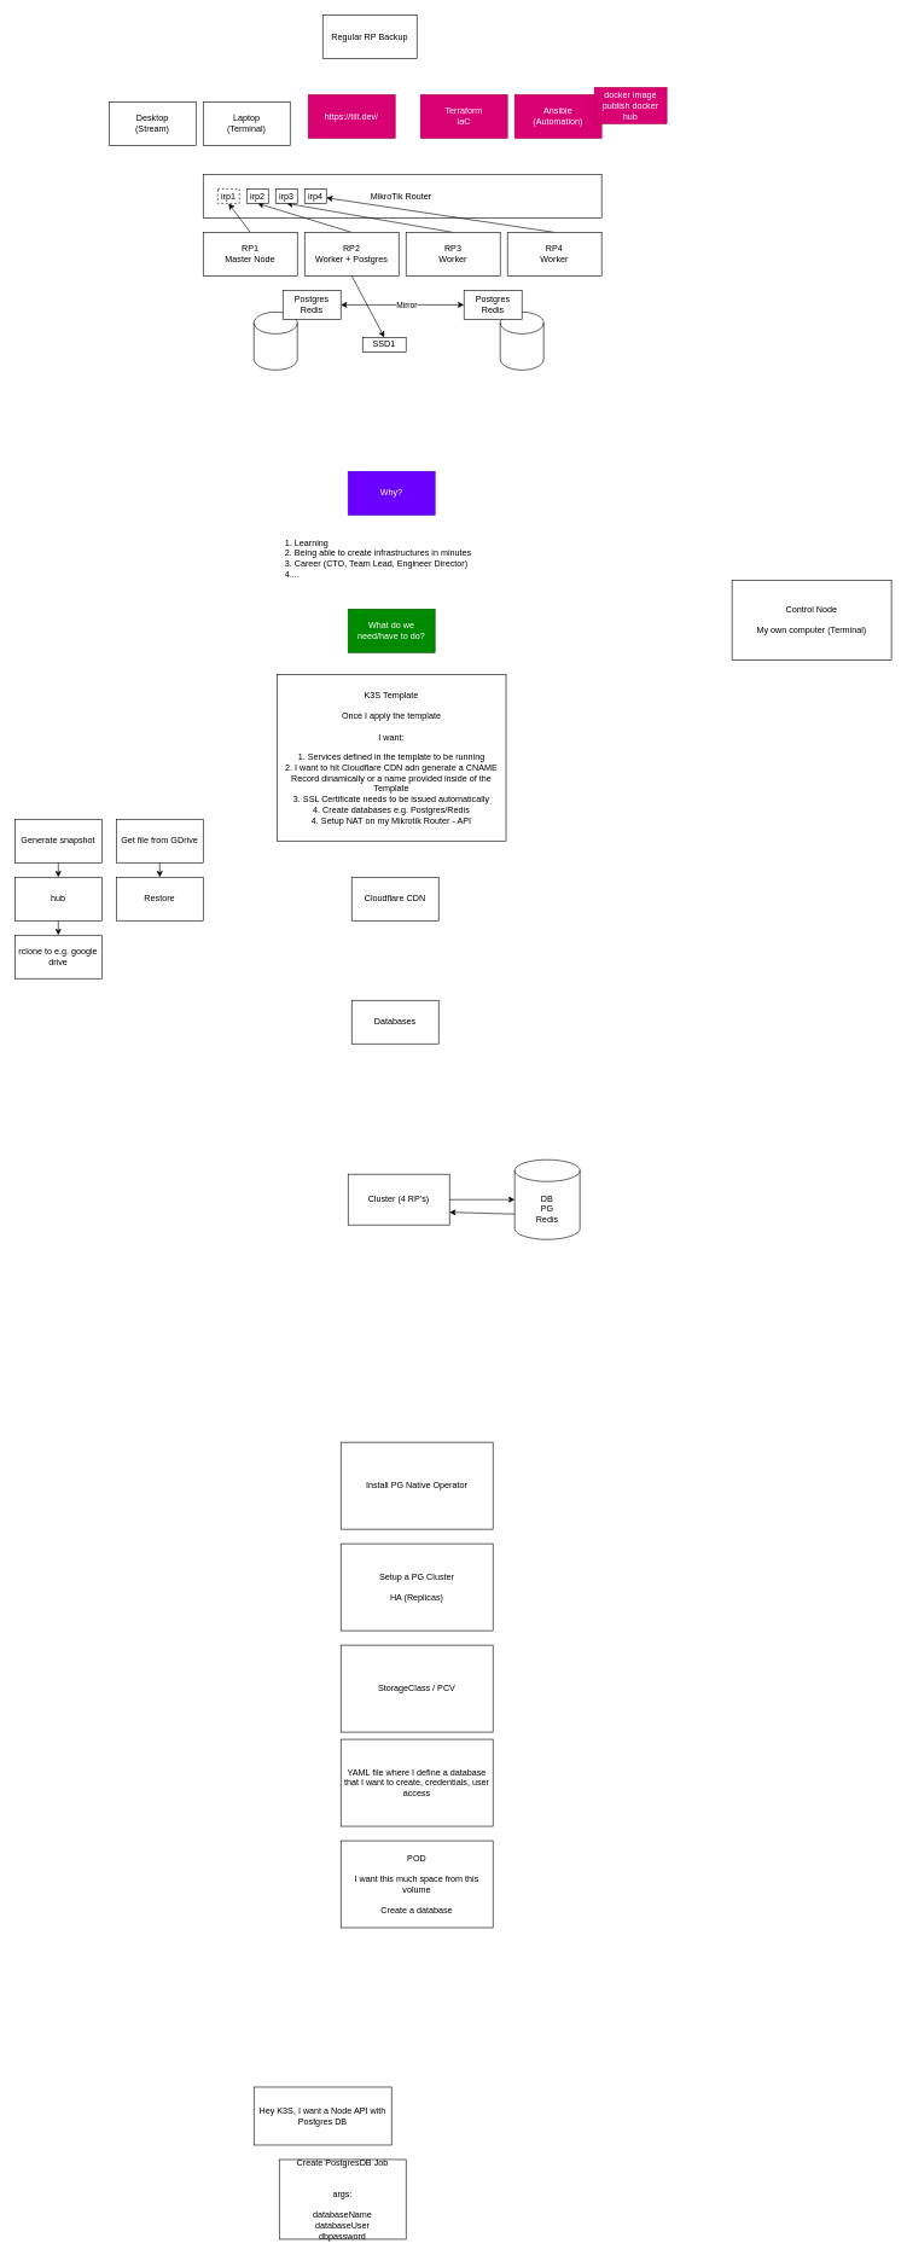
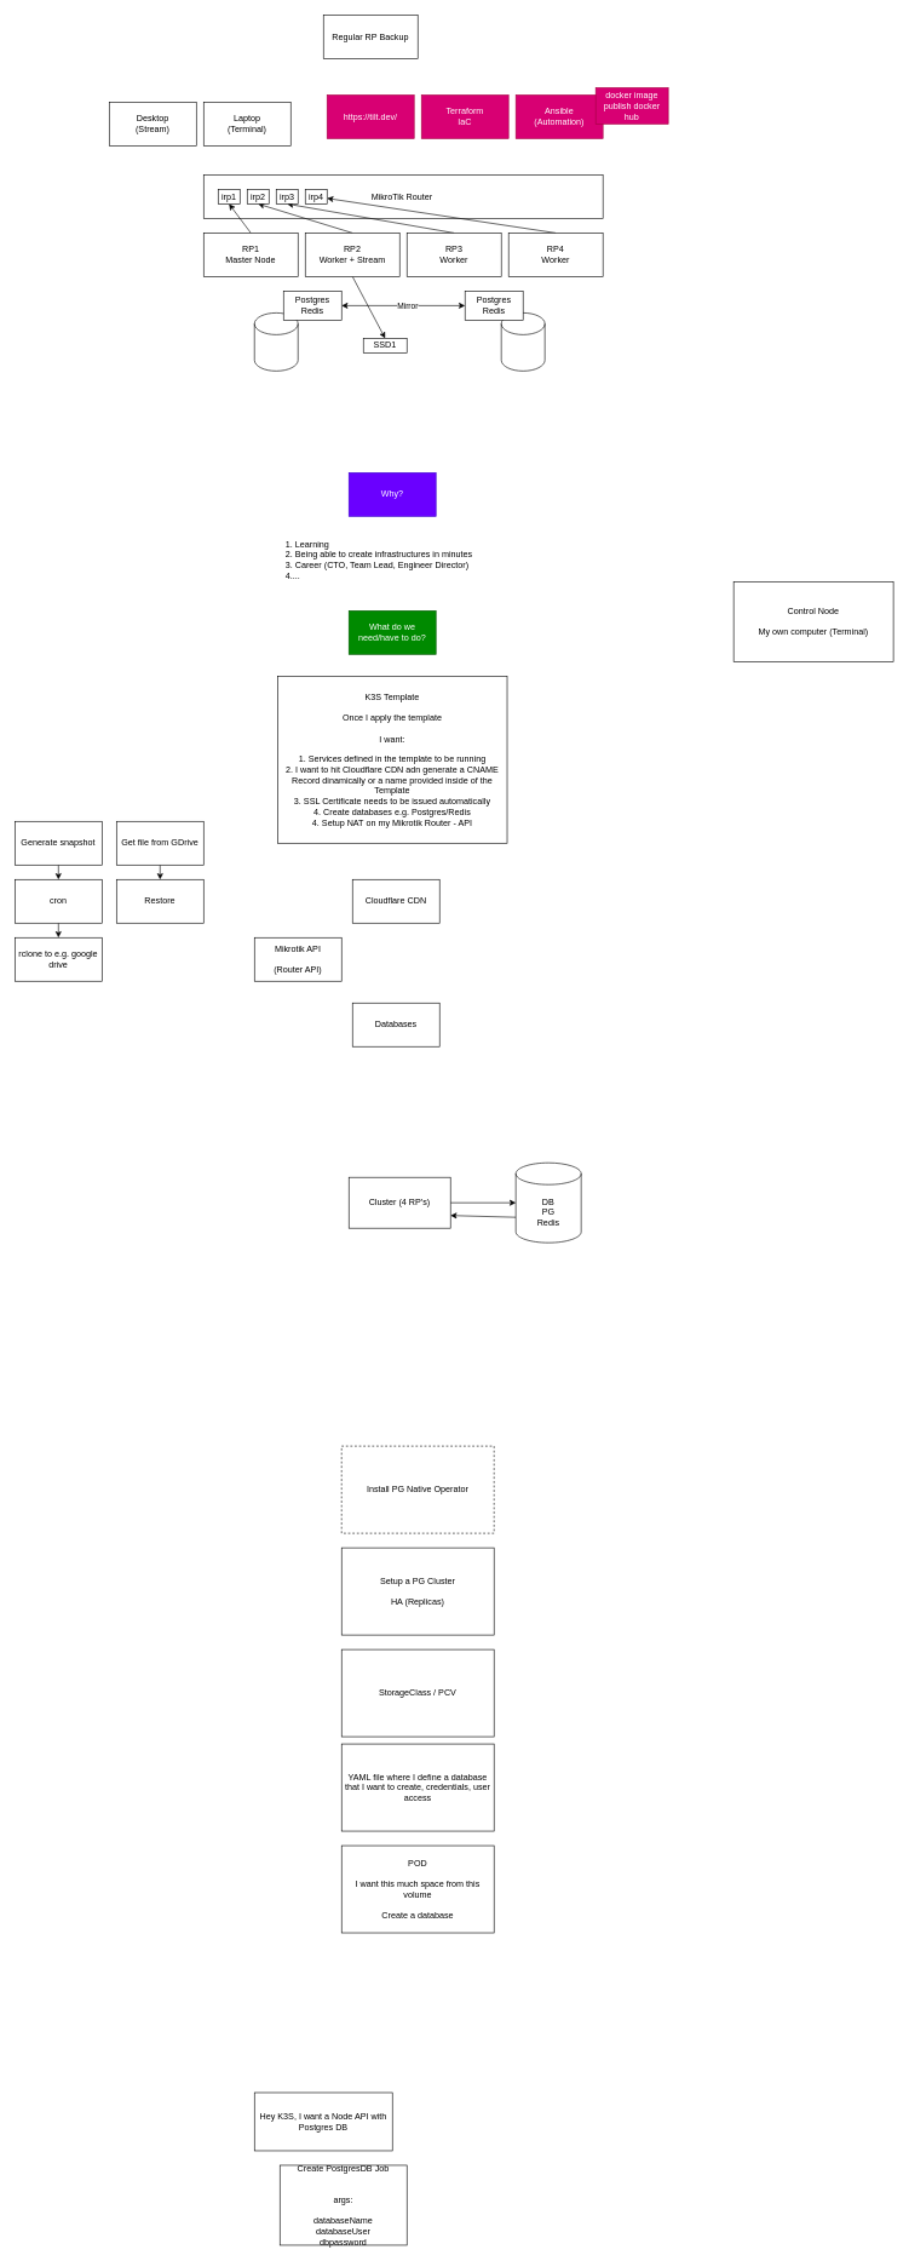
  <mxCell id="0" />
  <mxCell id="1" parent="0" />
  <mxCell id="2" value="MikroTik Router&amp;nbsp;" style="rounded=0;whiteSpace=wrap;html=1;" parent="1" vertex="1"><mxGeometry x="280" y="240" width="550" height="60" as="geometry" /></mxCell>
  <mxCell id="3" style="edgeStyle=none;html=1;exitX=0.5;exitY=0;exitDx=0;exitDy=0;entryX=0.5;entryY=1;entryDx=0;entryDy=0;" parent="1" source="4" target="12" edge="1"><mxGeometry relative="1" as="geometry" /></mxCell>
  <mxCell id="4" value="RP1&lt;br&gt;Master Node" style="rounded=0;whiteSpace=wrap;html=1;" parent="1" vertex="1"><mxGeometry x="280" y="320" width="130" height="60" as="geometry" /></mxCell>
  <mxCell id="5" style="edgeStyle=none;html=1;exitX=0.5;exitY=0;exitDx=0;exitDy=0;entryX=0.5;entryY=1;entryDx=0;entryDy=0;" parent="1" source="7" target="13" edge="1"><mxGeometry relative="1" as="geometry" /></mxCell>
  <mxCell id="6" style="edgeStyle=none;html=1;exitX=0.5;exitY=1;exitDx=0;exitDy=0;entryX=0.5;entryY=0;entryDx=0;entryDy=0;" parent="1" source="7" target="36" edge="1"><mxGeometry relative="1" as="geometry" /></mxCell>
- <mxCell id="7" value="RP2&lt;br&gt;Worker + Postgres" style="rounded=0;whiteSpace=wrap;html=1;" parent="1" vertex="1"><mxGeometry x="420" y="320" width="130" height="60" as="geometry" /></mxCell>
+ <mxCell id="7" value="RP2&lt;br&gt;Worker + Stream" style="rounded=0;whiteSpace=wrap;html=1;" parent="1" vertex="1"><mxGeometry x="420" y="320" width="130" height="60" as="geometry" /></mxCell>
  <mxCell id="8" style="edgeStyle=none;html=1;exitX=0.5;exitY=0;exitDx=0;exitDy=0;entryX=0.5;entryY=1;entryDx=0;entryDy=0;" parent="1" source="9" target="14" edge="1"><mxGeometry relative="1" as="geometry" /></mxCell>
  <mxCell id="9" value="RP3&lt;br&gt;Worker" style="rounded=0;whiteSpace=wrap;html=1;" parent="1" vertex="1"><mxGeometry x="560" y="320" width="130" height="60" as="geometry" /></mxCell>
  <mxCell id="10" style="edgeStyle=none;html=1;exitX=0.5;exitY=0;exitDx=0;exitDy=0;" parent="1" source="11" target="15" edge="1"><mxGeometry relative="1" as="geometry" /></mxCell>
  <mxCell id="11" value="RP4&lt;br&gt;Worker" style="rounded=0;whiteSpace=wrap;html=1;" parent="1" vertex="1"><mxGeometry x="700" y="320" width="130" height="60" as="geometry" /></mxCell>
- <mxCell id="12" value="irp1" style="rounded=0;whiteSpace=wrap;html=1;dashed=1;" parent="1" vertex="1"><mxGeometry x="300" y="260" width="30" height="20" as="geometry" /></mxCell>
+ <mxCell id="12" value="irp1" style="rounded=0;whiteSpace=wrap;html=1;" parent="1" vertex="1"><mxGeometry x="300" y="260" width="30" height="20" as="geometry" /></mxCell>
  <mxCell id="13" value="irp2" style="rounded=0;whiteSpace=wrap;html=1;" parent="1" vertex="1"><mxGeometry x="340" y="260" width="30" height="20" as="geometry" /></mxCell>
  <mxCell id="14" value="irp3" style="rounded=0;whiteSpace=wrap;html=1;" parent="1" vertex="1"><mxGeometry x="380" y="260" width="30" height="20" as="geometry" /></mxCell>
  <mxCell id="15" value="irp4" style="rounded=0;whiteSpace=wrap;html=1;" parent="1" vertex="1"><mxGeometry x="420" y="260" width="30" height="20" as="geometry" /></mxCell>
  <mxCell id="16" value="" style="shape=cylinder3;whiteSpace=wrap;html=1;boundedLbl=1;backgroundOutline=1;size=15;" parent="1" vertex="1"><mxGeometry x="350" y="430" width="60" height="80" as="geometry" /></mxCell>
  <mxCell id="17" value="" style="shape=cylinder3;whiteSpace=wrap;html=1;boundedLbl=1;backgroundOutline=1;size=15;" parent="1" vertex="1"><mxGeometry x="690" y="430" width="60" height="80" as="geometry" /></mxCell>
  <mxCell id="18" style="edgeStyle=none;html=1;entryX=0;entryY=0.5;entryDx=0;entryDy=0;startArrow=classic;startFill=1;endArrow=classic;endFill=1;" parent="1" source="20" target="21" edge="1"><mxGeometry relative="1" as="geometry" /></mxCell>
  <mxCell id="19" value="Mirror" style="edgeLabel;html=1;align=center;verticalAlign=middle;resizable=0;points=[];" parent="18" vertex="1" connectable="0"><mxGeometry x="0.357" y="-1" relative="1" as="geometry"><mxPoint x="-25" y="-1" as="offset" /></mxGeometry></mxCell>
  <mxCell id="20" value="Postgres&lt;br&gt;Redis" style="rounded=0;whiteSpace=wrap;html=1;" parent="1" vertex="1"><mxGeometry x="390" y="400" width="80" height="40" as="geometry" /></mxCell>
  <mxCell id="21" value="Postgres&lt;br&gt;Redis" style="rounded=0;whiteSpace=wrap;html=1;" parent="1" vertex="1"><mxGeometry x="640" y="400" width="80" height="40" as="geometry" /></mxCell>
  <mxCell id="22" value="Ansible&lt;br&gt;(Automation)" style="rounded=0;whiteSpace=wrap;html=1;fillColor=#d80073;fontColor=#ffffff;strokeColor=#A50040;" parent="1" vertex="1"><mxGeometry x="710" y="130" width="120" height="60" as="geometry" /></mxCell>
  <mxCell id="23" value="Desktop&lt;br&gt;(Stream)" style="rounded=0;whiteSpace=wrap;html=1;" parent="1" vertex="1"><mxGeometry x="150" y="140" width="120" height="60" as="geometry" /></mxCell>
  <mxCell id="24" value="Laptop&lt;br&gt;(Terminal)" style="rounded=0;whiteSpace=wrap;html=1;" parent="1" vertex="1"><mxGeometry x="280" y="140" width="120" height="60" as="geometry" /></mxCell>
  <mxCell id="25" value="Why?" style="rounded=0;whiteSpace=wrap;html=1;fillColor=#6a00ff;fontColor=#ffffff;strokeColor=#3700CC;" parent="1" vertex="1"><mxGeometry x="480" y="650" width="120" height="60" as="geometry" /></mxCell>
  <mxCell id="26" value="1. Learning&lt;br&gt;2. Being able to create infrastructures in minutes&lt;br&gt;3. Career (CTO, Team Lead, Engineer Director)&lt;br&gt;4...." style="text;html=1;strokeColor=none;fillColor=none;align=left;verticalAlign=middle;whiteSpace=wrap;rounded=0;" parent="1" vertex="1"><mxGeometry x="391.25" y="730" width="308.75" height="80" as="geometry" /></mxCell>
  <mxCell id="27" value="What do we need/have to do?" style="rounded=0;whiteSpace=wrap;html=1;fillColor=#008a00;fontColor=#ffffff;strokeColor=#005700;" parent="1" vertex="1"><mxGeometry x="480" y="840" width="120" height="60" as="geometry" /></mxCell>
  <mxCell id="28" value="K3S Template&lt;br&gt;&lt;br&gt;Once I apply the template&lt;br&gt;&lt;br&gt;I want:&lt;br&gt;&lt;br&gt;1. Services defined in the template to be running&lt;br&gt;2. I want to hit Cloudflare CDN adn generate a CNAME Record dinamically or a name provided inside of the Template&lt;br&gt;3. SSL Certificate needs to be issued automatically&lt;br&gt;4. Create databases e.g. Postgres/Redis&lt;br&gt;4. Setup NAT on my Mikrotik Router - API" style="rounded=0;whiteSpace=wrap;html=1;" parent="1" vertex="1"><mxGeometry x="381.96" y="930" width="316.09" height="230" as="geometry" /></mxCell>
  <mxCell id="29" value="Cloudflare CDN" style="rounded=0;whiteSpace=wrap;html=1;" parent="1" vertex="1"><mxGeometry x="485" y="1210" width="120" height="60" as="geometry" /></mxCell>
+ <mxCell id="30" value="Mikrotik API&lt;br&gt;&lt;br&gt;(Router API)" style="rounded=0;whiteSpace=wrap;html=1;" parent="1" vertex="1"><mxGeometry x="350" y="1290" width="120" height="60" as="geometry" /></mxCell>
  <mxCell id="31" value="Databases" style="rounded=0;whiteSpace=wrap;html=1;" parent="1" vertex="1"><mxGeometry x="485" y="1380" width="120" height="60" as="geometry" /></mxCell>
  <mxCell id="32" value="Terraform&lt;br&gt;IaC" style="rounded=0;whiteSpace=wrap;html=1;fillColor=#d80073;fontColor=#ffffff;strokeColor=#A50040;" parent="1" vertex="1"><mxGeometry x="580" y="130" width="120" height="60" as="geometry" /></mxCell>
  <mxCell id="33" value="docker image&lt;br&gt;publish docker hub" style="rounded=0;whiteSpace=wrap;html=1;fillColor=#d80073;fontColor=#ffffff;strokeColor=#A50040;" parent="1" vertex="1"><mxGeometry x="820" y="120" width="100" height="50" as="geometry" /></mxCell>
- <mxCell id="34" value="https://tilt.dev/" style="rounded=0;whiteSpace=wrap;html=1;fillColor=#d80073;fontColor=#ffffff;strokeColor=#A50040;" parent="1" vertex="1"><mxGeometry x="425" y="130" width="120" height="60" as="geometry" /></mxCell>
+ <mxCell id="34" value="https://tilt.dev/" style="rounded=0;whiteSpace=wrap;html=1;fillColor=#d80073;fontColor=#ffffff;strokeColor=#A50040;" parent="1" vertex="1"><mxGeometry x="450" y="130" width="120" height="60" as="geometry" /></mxCell>
  <mxCell id="35" value="Control Node&lt;br&gt;&lt;br&gt;My own computer (Terminal)" style="rounded=0;whiteSpace=wrap;html=1;" parent="1" vertex="1"><mxGeometry x="1010" y="800" width="220" height="110" as="geometry" /></mxCell>
  <mxCell id="36" value="SSD1" style="rounded=0;whiteSpace=wrap;html=1;" parent="1" vertex="1"><mxGeometry x="500" y="465" width="60" height="20" as="geometry" /></mxCell>
  <mxCell id="37" value="Regular RP Backup" style="rounded=0;whiteSpace=wrap;html=1;" parent="1" vertex="1"><mxGeometry x="445" y="20" width="130" height="60" as="geometry" /></mxCell>
  <mxCell id="38" style="edgeStyle=none;html=1;" parent="1" source="39" target="41" edge="1"><mxGeometry relative="1" as="geometry" /></mxCell>
  <mxCell id="39" value="Cluster (4 RP's)" style="rounded=0;whiteSpace=wrap;html=1;" parent="1" vertex="1"><mxGeometry x="480" y="1620" width="140" height="70" as="geometry" /></mxCell>
  <mxCell id="40" style="edgeStyle=none;html=1;exitX=0;exitY=0;exitDx=0;exitDy=75;exitPerimeter=0;entryX=1;entryY=0.75;entryDx=0;entryDy=0;" parent="1" source="41" target="39" edge="1"><mxGeometry relative="1" as="geometry" /></mxCell>
  <mxCell id="41" value="DB&lt;br&gt;PG&lt;br&gt;Redis" style="shape=cylinder3;whiteSpace=wrap;html=1;boundedLbl=1;backgroundOutline=1;size=15;" parent="1" vertex="1"><mxGeometry x="710" y="1600" width="90" height="110" as="geometry" /></mxCell>
- <mxCell id="42" value="Install PG Native Operator" style="rounded=0;whiteSpace=wrap;html=1;" parent="1" vertex="1"><mxGeometry x="470" y="1990" width="210" height="120" as="geometry" /></mxCell>
+ <mxCell id="42" value="Install PG Native Operator" style="rounded=0;whiteSpace=wrap;html=1;dashed=1;" parent="1" vertex="1"><mxGeometry x="470" y="1990" width="210" height="120" as="geometry" /></mxCell>
  <mxCell id="43" value="Setup a PG Cluster&lt;br&gt;&lt;br&gt;HA (Replicas)" style="rounded=0;whiteSpace=wrap;html=1;" parent="1" vertex="1"><mxGeometry x="470" y="2130" width="210" height="120" as="geometry" /></mxCell>
  <mxCell id="44" value="StorageClass / PCV" style="rounded=0;whiteSpace=wrap;html=1;" parent="1" vertex="1"><mxGeometry x="470" y="2270" width="210" height="120" as="geometry" /></mxCell>
  <mxCell id="45" value="POD&lt;br&gt;&lt;br&gt;I want this much space from this volume&lt;br&gt;&lt;br&gt;Create a database" style="rounded=0;whiteSpace=wrap;html=1;" parent="1" vertex="1"><mxGeometry x="470" y="2540" width="210" height="120" as="geometry" /></mxCell>
  <mxCell id="46" value="YAML file where I define a database that I want to create, credentials, user access" style="rounded=0;whiteSpace=wrap;html=1;" parent="1" vertex="1"><mxGeometry x="470" y="2400" width="210" height="120" as="geometry" /></mxCell>
  <mxCell id="47" value="Hey K3S, I want a Node API with Postgres DB" style="rounded=0;whiteSpace=wrap;html=1;" parent="1" vertex="1"><mxGeometry x="350" y="2880" width="190" height="80" as="geometry" /></mxCell>
  <mxCell id="48" value="Create PostgresDB Job&lt;br&gt;&lt;br&gt;&lt;br&gt;args:&lt;br&gt;&lt;br&gt;databaseName&lt;br&gt;databaseUser&lt;br&gt;dbpassword" style="rounded=0;whiteSpace=wrap;html=1;" parent="1" vertex="1"><mxGeometry x="385" y="2980" width="175" height="110" as="geometry" /></mxCell>
  <mxCell id="49" style="edgeStyle=none;html=1;" edge="1" parent="1" source="50" target="53"><mxGeometry relative="1" as="geometry" /></mxCell>
  <mxCell id="50" value="Generate snapshot" style="rounded=0;whiteSpace=wrap;html=1;" vertex="1" parent="1"><mxGeometry x="20" y="1130" width="120" height="60" as="geometry" /></mxCell>
  <mxCell id="51" value="rclone to e.g. google drive" style="whiteSpace=wrap;html=1;rounded=0;" vertex="1" parent="1"><mxGeometry x="20" y="1290" width="120" height="60" as="geometry" /></mxCell>
  <mxCell id="52" style="edgeStyle=none;html=1;entryX=0.5;entryY=0;entryDx=0;entryDy=0;" edge="1" parent="1" source="53" target="51"><mxGeometry relative="1" as="geometry" /></mxCell>
- <mxCell id="53" value="hub" style="rounded=0;whiteSpace=wrap;html=1;" vertex="1" parent="1"><mxGeometry x="20" y="1210" width="120" height="60" as="geometry" /></mxCell>
+ <mxCell id="53" value="cron" style="rounded=0;whiteSpace=wrap;html=1;" vertex="1" parent="1"><mxGeometry x="20" y="1210" width="120" height="60" as="geometry" /></mxCell>
  <mxCell id="54" value="" style="edgeStyle=none;html=1;" edge="1" parent="1" source="55" target="56"><mxGeometry relative="1" as="geometry" /></mxCell>
  <mxCell id="55" value="Get file from GDrive" style="whiteSpace=wrap;html=1;rounded=0;" vertex="1" parent="1"><mxGeometry x="160" y="1130" width="120" height="60" as="geometry" /></mxCell>
  <mxCell id="56" value="Restore" style="whiteSpace=wrap;html=1;rounded=0;" vertex="1" parent="1"><mxGeometry x="160" y="1210" width="120" height="60" as="geometry" /></mxCell>
